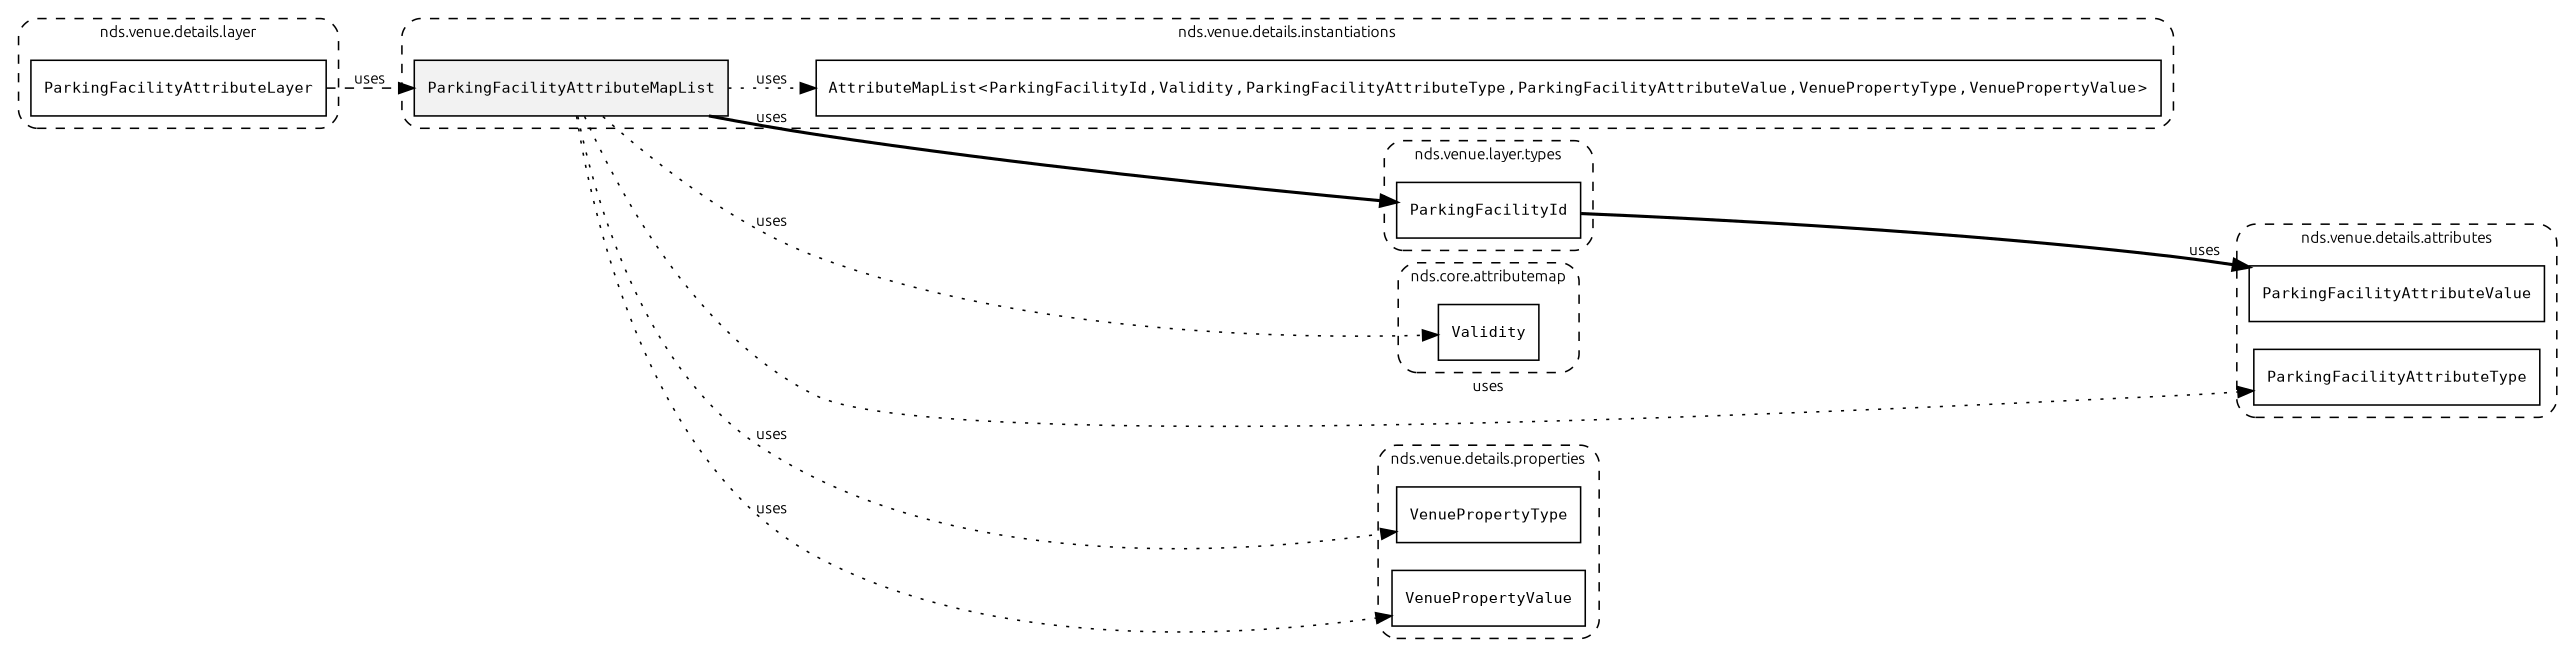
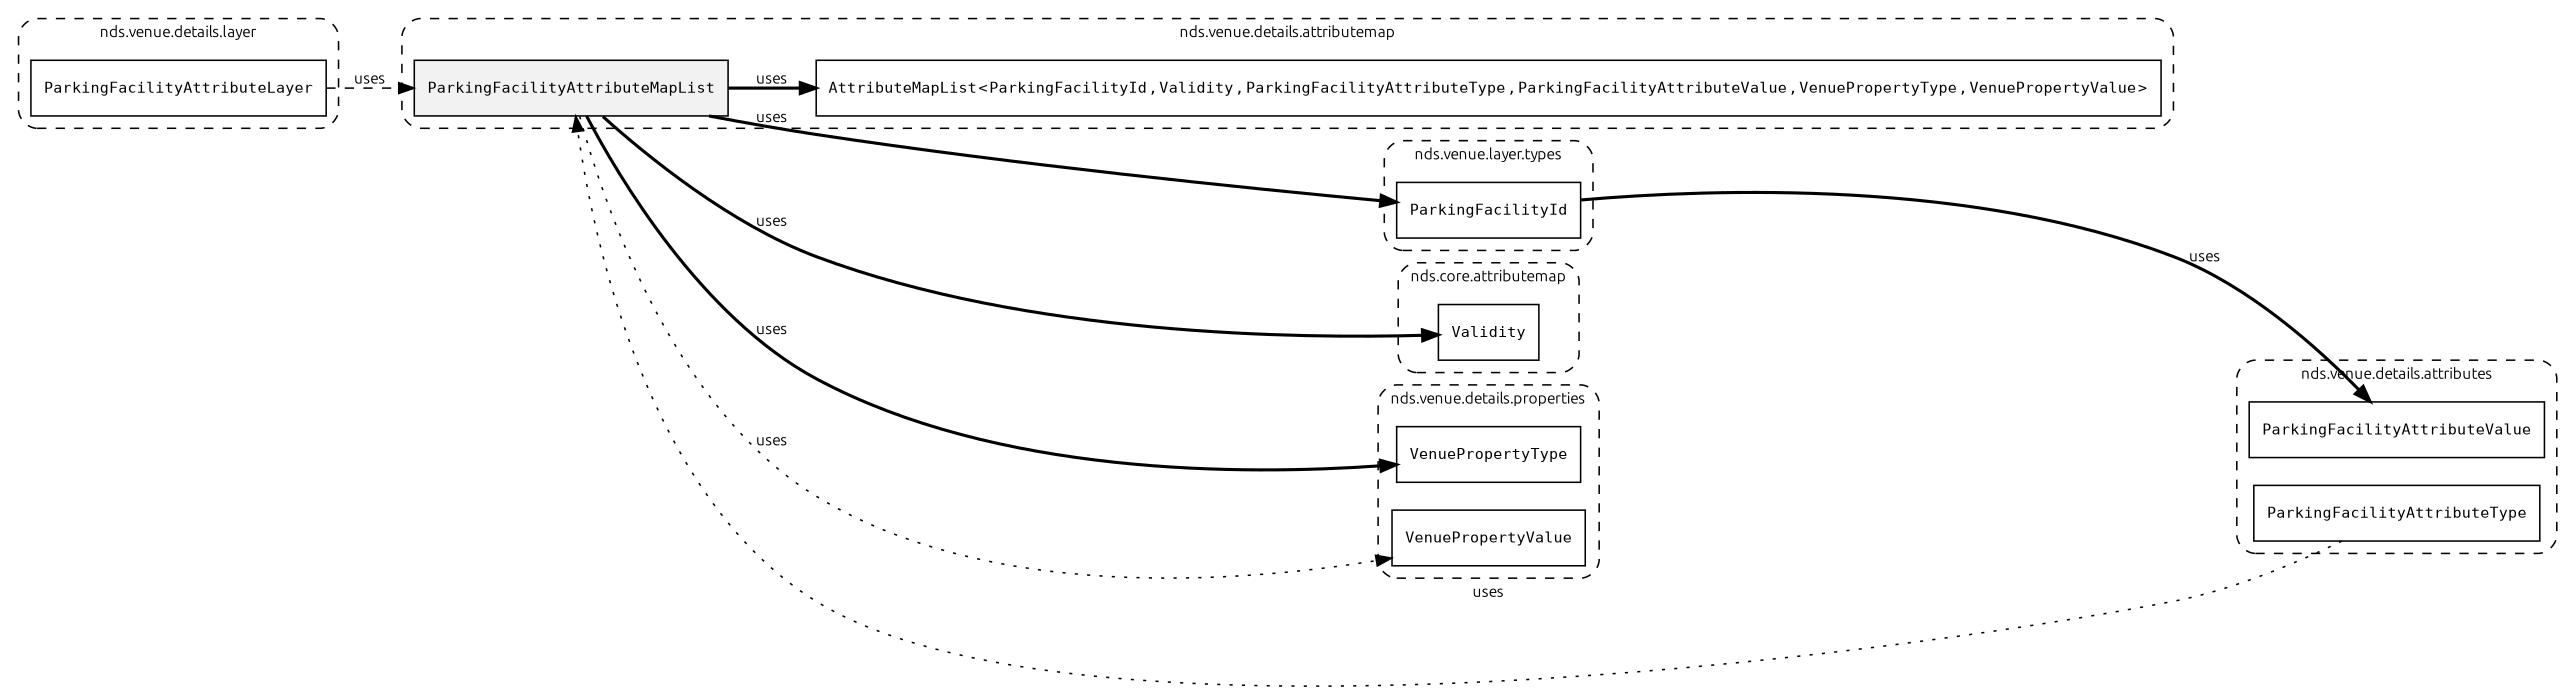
  digraph {
    fontname=Ubuntu
    fontsize=10
    rankdir=LR
    node [fontname=Ubuntu fontsize=10 shape=box]
    edge [fontname=Ubuntu fontsize=10 style=dotted]
    n1 [fillcolor="#0000000D" label=<<font face="monospace"><table align="center" border="0" cellspacing="0" cellpadding="0"><tr><td href="../../../content/packages/nds.venue.details.instantiations.html#InstantiateType-ParkingFacilityAttributeMapList" title="InstantiateType defined in nds.venue.details.instantiations">ParkingFacilityAttributeMapList</td></tr></table></font>> style=filled]
    n2 [label=<<font face="monospace"><table align="center" border="0" cellspacing="0" cellpadding="0"><tr><td href="../../../content/packages/nds.core.attributemap.html#Structure-AttributeMapList" title="Structure defined in nds.core.attributemap">AttributeMapList</td><td>&lt;</td><td><table align="center" border="0" cellspacing="0" cellpadding="0"><tr><td href="../../../content/packages/nds.venue.reference.types.html#Subtype-ParkingFacilityId" title="Subtype defined in nds.venue.reference.types">ParkingFacilityId</td></tr></table></td><td>,</td><td><table align="center" border="0" cellspacing="0" cellpadding="0"><tr><td href="../../../content/packages/nds.core.attributemap.html#Structure-Validity" title="Structure defined in nds.core.attributemap">Validity</td></tr></table></td><td>,</td><td><table align="center" border="0" cellspacing="0" cellpadding="0"><tr><td href="../../../content/packages/nds.venue.details.attributes.html#Enum-ParkingFacilityAttributeType" title="Enum defined in nds.venue.details.attributes">ParkingFacilityAttributeType</td></tr></table></td><td>,</td><td><table align="center" border="0" cellspacing="0" cellpadding="0"><tr><td href="../../../content/packages/nds.venue.details.attributes.html#Choice-ParkingFacilityAttributeValue" title="Choice defined in nds.venue.details.attributes">ParkingFacilityAttributeValue</td></tr></table></td><td>,</td><td><table align="center" border="0" cellspacing="0" cellpadding="0"><tr><td href="../../../content/packages/nds.venue.details.properties.html#Structure-VenuePropertyType" title="Structure defined in nds.venue.details.properties">VenuePropertyType</td></tr></table></td><td>,</td><td><table align="center" border="0" cellspacing="0" cellpadding="0"><tr><td href="../../../content/packages/nds.venue.details.properties.html#Structure-VenuePropertyValue" title="Structure defined in nds.venue.details.properties">VenuePropertyValue</td></tr></table></td><td>&gt;</td></tr></table></font>>]
    n3 [label=<<font face="monospace"><table align="center" border="0" cellspacing="0" cellpadding="0"><tr><td href="../../../content/packages/nds.venue.reference.types.html#Subtype-ParkingFacilityId" title="Subtype defined in nds.venue.reference.types">ParkingFacilityId</td></tr></table></font>>]
    n4 [label=<<font face="monospace"><table align="center" border="0" cellspacing="0" cellpadding="0"><tr><td href="../../../content/packages/nds.core.attributemap.html#Structure-Validity" title="Structure defined in nds.core.attributemap">Validity</td></tr></table></font>>]
    n5 [label=<<font face="monospace"><table align="center" border="0" cellspacing="0" cellpadding="0"><tr><td href="../../../content/packages/nds.venue.details.attributes.html#Enum-ParkingFacilityAttributeType" title="Enum defined in nds.venue.details.attributes">ParkingFacilityAttributeType</td></tr></table></font>>]
    n6 [label=<<font face="monospace"><table align="center" border="0" cellspacing="0" cellpadding="0"><tr><td href="../../../content/packages/nds.venue.details.attributes.html#Choice-ParkingFacilityAttributeValue" title="Choice defined in nds.venue.details.attributes">ParkingFacilityAttributeValue</td></tr></table></font>>]
    n7 [label=<<font face="monospace"><table align="center" border="0" cellspacing="0" cellpadding="0"><tr><td href="../../../content/packages/nds.venue.details.properties.html#Structure-VenuePropertyType" title="Structure defined in nds.venue.details.properties">VenuePropertyType</td></tr></table></font>>]
    n8 [label=<<font face="monospace"><table align="center" border="0" cellspacing="0" cellpadding="0"><tr><td href="../../../content/packages/nds.venue.details.properties.html#Structure-VenuePropertyValue" title="Structure defined in nds.venue.details.properties">VenuePropertyValue</td></tr></table></font>>]
    n9 [label=<<font face="monospace"><table align="center" border="0" cellspacing="0" cellpadding="0"><tr><td href="../../../content/packages/nds.venue.details.layer.html#Structure-ParkingFacilityAttributeLayer" title="Structure defined in nds.venue.details.layer">ParkingFacilityAttributeLayer</td></tr></table></font>>]
    subgraph cluster_1 {
-     label="nds.venue.details.instantiations"
+     label="nds.venue.details.attributemap"
      style="dashed, rounded"
      n1
      n2
    }
    subgraph cluster_2 {
      label="nds.venue.layer.types"
      style="dashed, rounded"
      n3
    }
    subgraph cluster_3 {
      label="nds.core.attributemap"
      style="dashed, rounded"
      n4
    }
    subgraph cluster_4 {
      label="nds.venue.details.attributes"
      style="dashed, rounded"
      n5
      n6
    }
    subgraph cluster_5 {
      label="nds.venue.details.properties"
      style="dashed, rounded"
      n7
      n8
    }
    subgraph cluster_6 {
      label="nds.venue.details.layer"
      style="dashed, rounded"
      n9
    }
-   n1 -> n2 [label=uses]
+   n1 -> n2 [label=uses style=bold]
    n1 -> n3 [label=uses style=bold]
-   n1 -> n4 [label=uses]
-   n1 -> n5 [label=uses]
-   n1 -> n7 [label=uses]
+   n1 -> n4 [label=uses style=bold]
+   n5 -> n1 [label=uses]
+   n1 -> n7 [label=uses style=bold]
    n1 -> n8 [label=uses]
    n3 -> n6 [label=uses style=bold]
    n9 -> n1 [label=uses style=dashed]
  }
